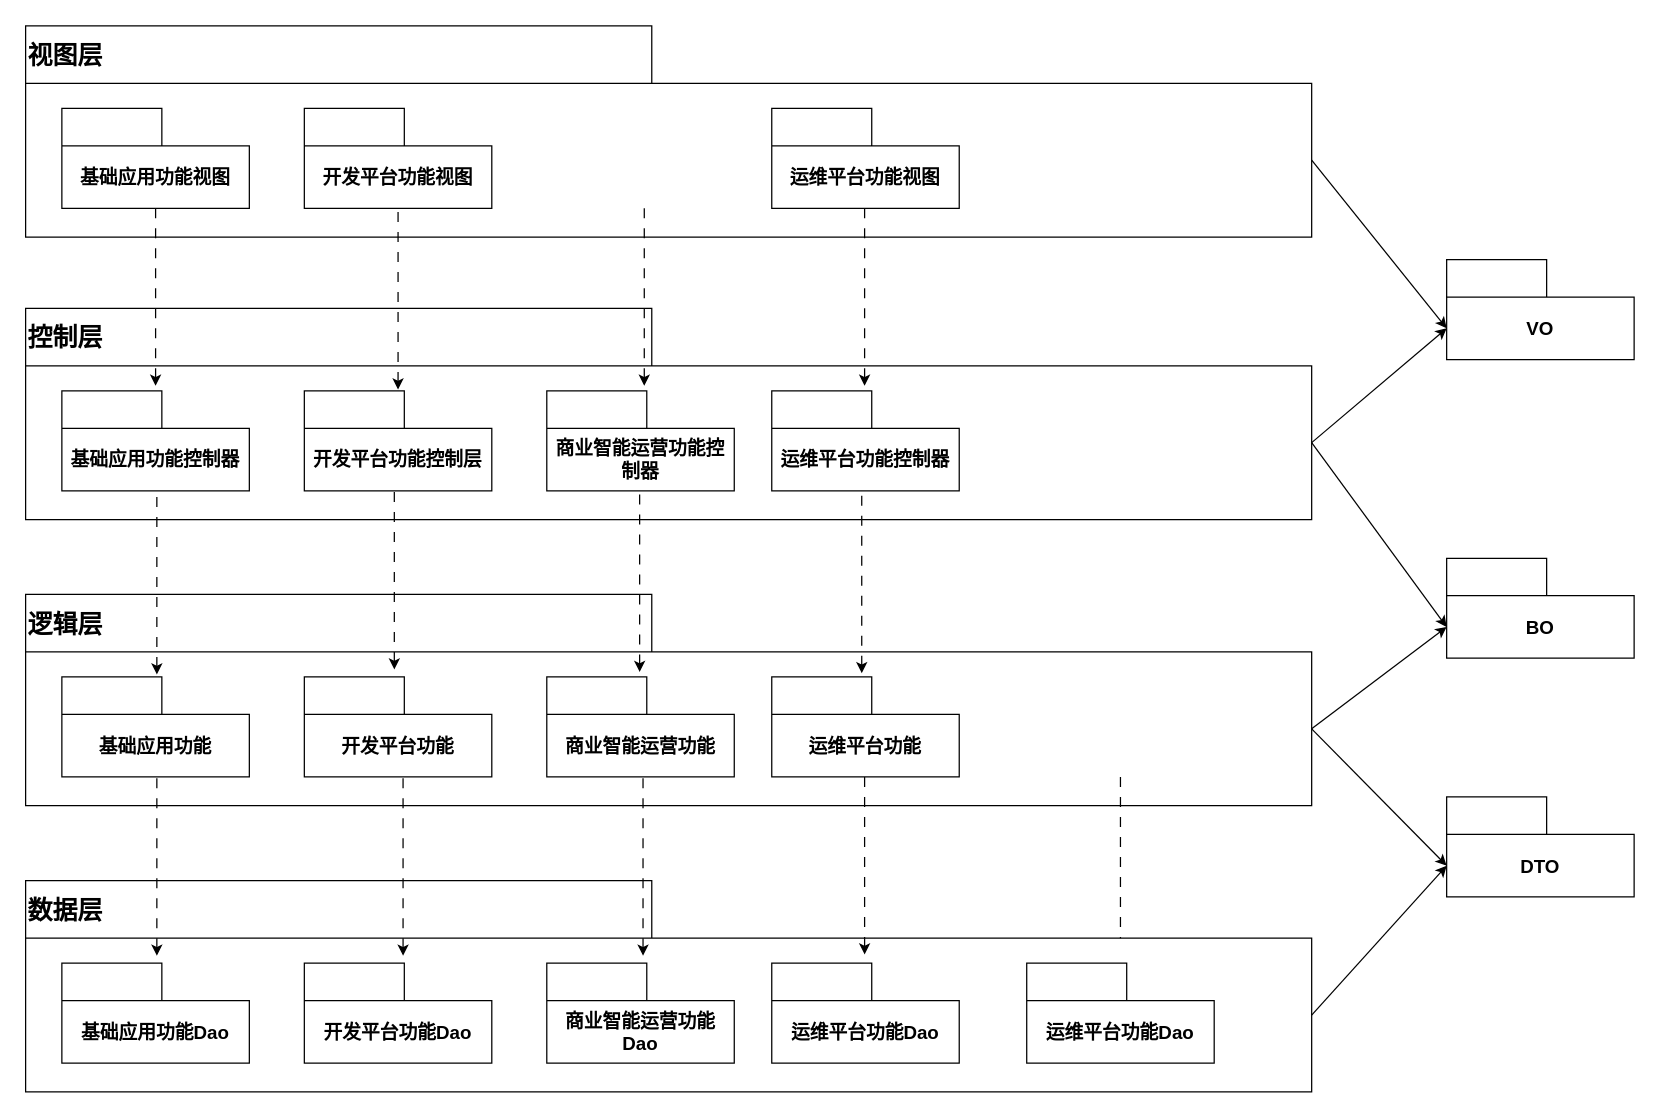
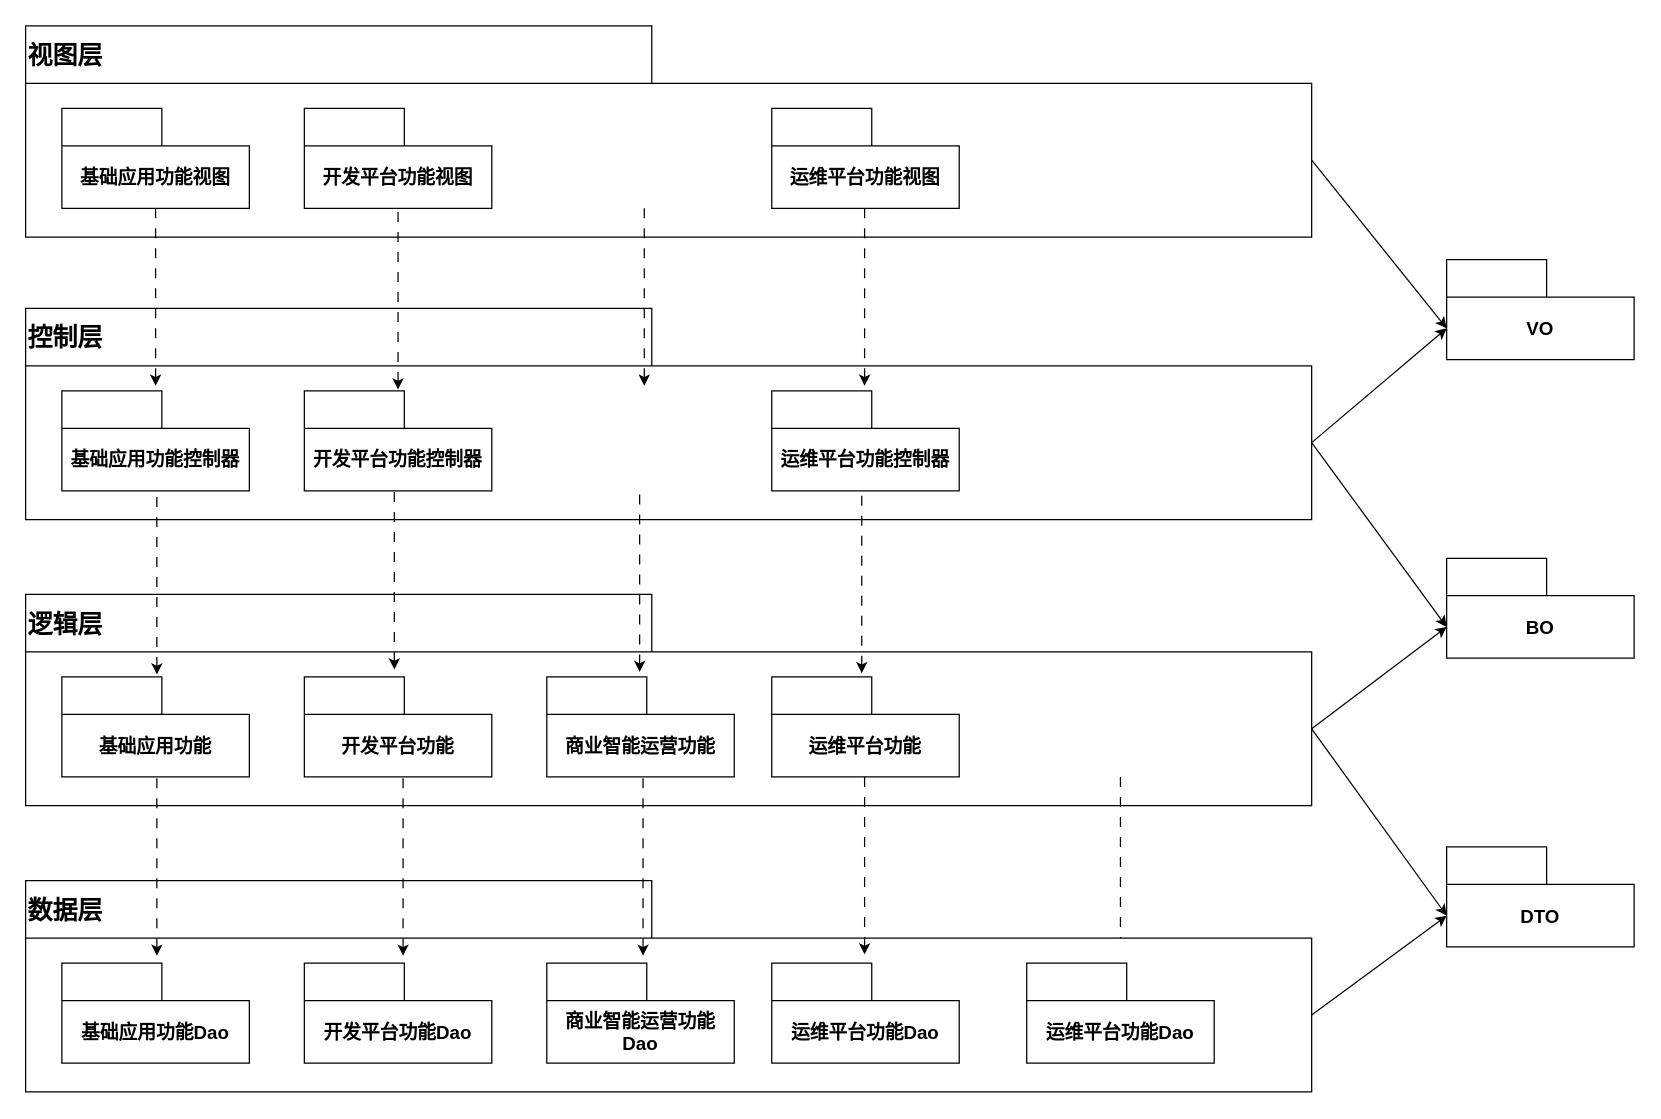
  <mxCell id="0" />
  <mxCell id="1" parent="0" />
  <mxCell id="2" value="&lt;font style=&quot;font-size: 20px;&quot;&gt;控制层&lt;/font&gt;" style="shape=folder;fontStyle=1;tabWidth=501;tabHeight=46;tabPosition=left;html=1;boundedLbl=1;labelInHeader=1;container=1;collapsible=0;recursiveResize=0;whiteSpace=wrap;align=left;" vertex="1" parent="1"><mxGeometry x="20" y="246" width="1029" height="169" as="geometry" /></mxCell>
  <mxCell id="3" value="&lt;font style=&quot;font-size: 15px;&quot;&gt;基础应用功能控制器&lt;/font&gt;" style="shape=folder;fontStyle=1;tabWidth=80;tabHeight=30;tabPosition=left;html=1;boundedLbl=1;whiteSpace=wrap;" vertex="1" parent="2"><mxGeometry x="29" y="66" width="150" height="80" as="geometry" /></mxCell>
- <mxCell id="4" value="&lt;font style=&quot;font-size: 15px;&quot;&gt;开发平台功能&lt;/font&gt;&lt;span style=&quot;font-size: 15px;&quot;&gt;控制层&lt;/span&gt;" style="shape=folder;fontStyle=1;tabWidth=80;tabHeight=30;tabPosition=left;html=1;boundedLbl=1;whiteSpace=wrap;" vertex="1" parent="2"><mxGeometry x="223" y="66" width="150" height="80" as="geometry" /></mxCell>
- <mxCell id="5" value="&lt;font style=&quot;font-size: 15px;&quot;&gt;商业智能运营功能&lt;/font&gt;&lt;span style=&quot;font-size: 15px;&quot;&gt;控制器&lt;/span&gt;" style="shape=folder;fontStyle=1;tabWidth=80;tabHeight=30;tabPosition=left;html=1;boundedLbl=1;whiteSpace=wrap;" vertex="1" parent="2"><mxGeometry x="417" y="66" width="150" height="80" as="geometry" /></mxCell>
+ <mxCell id="4" value="&lt;font style=&quot;font-size: 15px;&quot;&gt;开发平台功能&lt;/font&gt;&lt;span style=&quot;font-size: 15px;&quot;&gt;控制器&lt;/span&gt;" style="shape=folder;fontStyle=1;tabWidth=80;tabHeight=30;tabPosition=left;html=1;boundedLbl=1;whiteSpace=wrap;" vertex="1" parent="2"><mxGeometry x="223" y="66" width="150" height="80" as="geometry" /></mxCell>
  <mxCell id="6" value="&lt;font style=&quot;font-size: 15px;&quot;&gt;运维平台功能&lt;/font&gt;&lt;span style=&quot;font-size: 15px;&quot;&gt;控制器&lt;/span&gt;" style="shape=folder;fontStyle=1;tabWidth=80;tabHeight=30;tabPosition=left;html=1;boundedLbl=1;whiteSpace=wrap;" vertex="1" parent="2"><mxGeometry x="597" y="66" width="150" height="80" as="geometry" /></mxCell>
  <mxCell id="7" value="&lt;font style=&quot;font-size: 20px;&quot;&gt;逻辑层&lt;/font&gt;" style="shape=folder;fontStyle=1;tabWidth=501;tabHeight=46;tabPosition=left;html=1;boundedLbl=1;labelInHeader=1;container=1;collapsible=0;recursiveResize=0;whiteSpace=wrap;align=left;" vertex="1" parent="1"><mxGeometry x="20" y="475" width="1029" height="169" as="geometry" /></mxCell>
  <mxCell id="8" value="&lt;font style=&quot;font-size: 15px;&quot;&gt;基础应用功能&lt;/font&gt;" style="shape=folder;fontStyle=1;tabWidth=80;tabHeight=30;tabPosition=left;html=1;boundedLbl=1;whiteSpace=wrap;" vertex="1" parent="7"><mxGeometry x="29" y="66" width="150" height="80" as="geometry" /></mxCell>
  <mxCell id="9" value="&lt;font style=&quot;font-size: 15px;&quot;&gt;开发平台功能&lt;/font&gt;" style="shape=folder;fontStyle=1;tabWidth=80;tabHeight=30;tabPosition=left;html=1;boundedLbl=1;whiteSpace=wrap;" vertex="1" parent="7"><mxGeometry x="223" y="66" width="150" height="80" as="geometry" /></mxCell>
  <mxCell id="10" value="&lt;font style=&quot;font-size: 15px;&quot;&gt;商业智能运营功能&lt;/font&gt;" style="shape=folder;fontStyle=1;tabWidth=80;tabHeight=30;tabPosition=left;html=1;boundedLbl=1;whiteSpace=wrap;" vertex="1" parent="7"><mxGeometry x="417" y="66" width="150" height="80" as="geometry" /></mxCell>
  <mxCell id="11" value="&lt;font style=&quot;font-size: 15px;&quot;&gt;运维平台功能&lt;/font&gt;" style="shape=folder;fontStyle=1;tabWidth=80;tabHeight=30;tabPosition=left;html=1;boundedLbl=1;whiteSpace=wrap;" vertex="1" parent="7"><mxGeometry x="597" y="66" width="150" height="80" as="geometry" /></mxCell>
  <mxCell id="12" value="" style="endArrow=classic;html=1;rounded=0;dashed=1;dashPattern=8 8;exitX=0.5;exitY=1;exitDx=0;exitDy=0;exitPerimeter=0;verticalAlign=middle;startSize=6;" edge="1" parent="7"><mxGeometry width="50" height="50" relative="1" as="geometry"><mxPoint x="491.29" y="-80" as="sourcePoint" /><mxPoint x="491.29" y="62" as="targetPoint" /></mxGeometry></mxCell>
  <mxCell id="13" value="" style="endArrow=classic;html=1;rounded=0;dashed=1;dashPattern=8 8;exitX=0.5;exitY=1;exitDx=0;exitDy=0;exitPerimeter=0;verticalAlign=middle;startSize=6;" edge="1" parent="7"><mxGeometry width="50" height="50" relative="1" as="geometry"><mxPoint x="876" y="146" as="sourcePoint" /><mxPoint x="876" y="288" as="targetPoint" /></mxGeometry></mxCell>
  <mxCell id="14" value="&lt;span style=&quot;font-size: 20px;&quot;&gt;数据层&lt;/span&gt;" style="shape=folder;fontStyle=1;tabWidth=501;tabHeight=46;tabPosition=left;html=1;boundedLbl=1;labelInHeader=1;container=1;collapsible=0;recursiveResize=0;whiteSpace=wrap;align=left;" vertex="1" parent="1"><mxGeometry x="20" y="704" width="1029" height="169" as="geometry" /></mxCell>
  <mxCell id="15" value="&lt;font style=&quot;font-size: 15px;&quot;&gt;基础应用功能Dao&lt;/font&gt;" style="shape=folder;fontStyle=1;tabWidth=80;tabHeight=30;tabPosition=left;html=1;boundedLbl=1;whiteSpace=wrap;" vertex="1" parent="14"><mxGeometry x="29" y="66" width="150" height="80" as="geometry" /></mxCell>
  <mxCell id="16" value="&lt;font style=&quot;font-size: 15px;&quot;&gt;开发平台功能&lt;/font&gt;&lt;span style=&quot;font-size: 15px;&quot;&gt;Dao&lt;/span&gt;" style="shape=folder;fontStyle=1;tabWidth=80;tabHeight=30;tabPosition=left;html=1;boundedLbl=1;whiteSpace=wrap;" vertex="1" parent="14"><mxGeometry x="223" y="66" width="150" height="80" as="geometry" /></mxCell>
  <mxCell id="17" value="&lt;font style=&quot;font-size: 15px;&quot;&gt;商业智能运营功能&lt;/font&gt;&lt;span style=&quot;font-size: 15px;&quot;&gt;Dao&lt;/span&gt;" style="shape=folder;fontStyle=1;tabWidth=80;tabHeight=30;tabPosition=left;html=1;boundedLbl=1;whiteSpace=wrap;" vertex="1" parent="14"><mxGeometry x="417" y="66" width="150" height="80" as="geometry" /></mxCell>
  <mxCell id="18" value="&lt;font style=&quot;font-size: 15px;&quot;&gt;运维平台功能&lt;/font&gt;&lt;span style=&quot;font-size: 15px;&quot;&gt;Dao&lt;/span&gt;" style="shape=folder;fontStyle=1;tabWidth=80;tabHeight=30;tabPosition=left;html=1;boundedLbl=1;whiteSpace=wrap;" vertex="1" parent="14"><mxGeometry x="597" y="66" width="150" height="80" as="geometry" /></mxCell>
  <mxCell id="19" value="&lt;font style=&quot;font-size: 15px;&quot;&gt;运维平台功能&lt;/font&gt;&lt;span style=&quot;font-size: 15px;&quot;&gt;Dao&lt;/span&gt;" style="shape=folder;fontStyle=1;tabWidth=80;tabHeight=30;tabPosition=left;html=1;boundedLbl=1;whiteSpace=wrap;" vertex="1" parent="14"><mxGeometry x="801" y="66" width="150" height="80" as="geometry" /></mxCell>
  <mxCell id="20" value="" style="endArrow=classic;html=1;rounded=0;dashed=1;dashPattern=8 8;exitX=0.5;exitY=1;exitDx=0;exitDy=0;exitPerimeter=0;verticalAlign=middle;startSize=6;" edge="1" parent="14"><mxGeometry width="50" height="50" relative="1" as="geometry"><mxPoint x="671.29" y="-83" as="sourcePoint" /><mxPoint x="671.29" y="59" as="targetPoint" /></mxGeometry></mxCell>
  <mxCell id="21" value="&lt;font style=&quot;font-size: 20px;&quot;&gt;视图层&lt;/font&gt;" style="shape=folder;fontStyle=1;tabWidth=501;tabHeight=46;tabPosition=left;html=1;boundedLbl=1;labelInHeader=1;container=1;collapsible=0;recursiveResize=0;whiteSpace=wrap;align=left;" vertex="1" parent="1"><mxGeometry x="20" y="20" width="1029" height="169" as="geometry" /></mxCell>
  <mxCell id="22" value="&lt;font style=&quot;font-size: 15px;&quot;&gt;基础应用功能视图&lt;/font&gt;" style="shape=folder;fontStyle=1;tabWidth=80;tabHeight=30;tabPosition=left;html=1;boundedLbl=1;whiteSpace=wrap;" vertex="1" parent="21"><mxGeometry x="29" y="66" width="150" height="80" as="geometry" /></mxCell>
  <mxCell id="23" value="&lt;font style=&quot;font-size: 15px;&quot;&gt;开发平台功能视图&lt;/font&gt;" style="shape=folder;fontStyle=1;tabWidth=80;tabHeight=30;tabPosition=left;html=1;boundedLbl=1;whiteSpace=wrap;" vertex="1" parent="21"><mxGeometry x="223" y="66" width="150" height="80" as="geometry" /></mxCell>
  <mxCell id="24" value="&lt;font style=&quot;font-size: 15px;&quot;&gt;运维平台功能视图&lt;/font&gt;" style="shape=folder;fontStyle=1;tabWidth=80;tabHeight=30;tabPosition=left;html=1;boundedLbl=1;whiteSpace=wrap;" vertex="1" parent="21"><mxGeometry x="597" y="66" width="150" height="80" as="geometry" /></mxCell>
  <mxCell id="25" value="" style="endArrow=classic;html=1;rounded=0;dashed=1;dashPattern=8 8;exitX=0.5;exitY=1;exitDx=0;exitDy=0;exitPerimeter=0;verticalAlign=middle;startSize=6;" edge="1" parent="21"><mxGeometry width="50" height="50" relative="1" as="geometry"><mxPoint x="495" y="146" as="sourcePoint" /><mxPoint x="495" y="288" as="targetPoint" /></mxGeometry></mxCell>
  <mxCell id="26" value="&lt;font style=&quot;font-size: 15px;&quot;&gt;VO&lt;/font&gt;" style="shape=folder;fontStyle=1;tabWidth=80;tabHeight=30;tabPosition=left;html=1;boundedLbl=1;whiteSpace=wrap;" vertex="1" parent="1"><mxGeometry x="1157" y="207" width="150" height="80" as="geometry" /></mxCell>
  <mxCell id="27" value="&lt;font style=&quot;font-size: 15px;&quot;&gt;BO&lt;/font&gt;&lt;span style=&quot;color: rgba(0, 0, 0, 0); font-family: monospace; font-size: 0px; font-weight: 400; text-align: start; text-wrap-mode: nowrap;&quot;&gt;%3CmxGraphModel%3E%3Croot%3E%3CmxCell%20id%3D%220%22%2F%3E%3CmxCell%20id%3D%221%22%20parent%3D%220%22%2F%3E%3CmxCell%20id%3D%222%22%20value%3D%22%26lt%3Bfont%20style%3D%26quot%3Bfont-size%3A%2015px%3B%26quot%3B%26gt%3BVO%26lt%3B%2Ffont%26gt%3B%22%20style%3D%22shape%3Dfolder%3BfontStyle%3D1%3BtabWidth%3D80%3BtabHeight%3D30%3BtabPosition%3Dleft%3Bhtml%3D1%3BboundedLbl%3D1%3BwhiteSpace%3Dwrap%3B%22%20vertex%3D%221%22%20parent%3D%221%22%3E%3CmxGeometry%20x%3D%221124%22%20y%3D%22647%22%20width%3D%22150%22%20height%3D%2280%22%20as%3D%22geometry%22%2F%3E%3C%2FmxCell%3E%3C%2Froot%3E%3C%2FmxGraphModel%3E&lt;/span&gt;" style="shape=folder;fontStyle=1;tabWidth=80;tabHeight=30;tabPosition=left;html=1;boundedLbl=1;whiteSpace=wrap;" vertex="1" parent="1"><mxGeometry x="1157" y="446" width="150" height="80" as="geometry" /></mxCell>
- <mxCell id="28" value="&lt;span style=&quot;font-size: 15px;&quot;&gt;DTO&lt;/span&gt;" style="shape=folder;fontStyle=1;tabWidth=80;tabHeight=30;tabPosition=left;html=1;boundedLbl=1;whiteSpace=wrap;" vertex="1" parent="1"><mxGeometry x="1157" y="637" width="150" height="80" as="geometry" /></mxCell>
+ <mxCell id="28" value="&lt;span style=&quot;font-size: 15px;&quot;&gt;DTO&lt;/span&gt;" style="shape=folder;fontStyle=1;tabWidth=80;tabHeight=30;tabPosition=left;html=1;boundedLbl=1;whiteSpace=wrap;" vertex="1" parent="1"><mxGeometry x="1157" y="677" width="150" height="80" as="geometry" /></mxCell>
  <mxCell id="29" value="" style="endArrow=classic;html=1;rounded=0;entryX=0;entryY=0;entryDx=0;entryDy=55;entryPerimeter=0;exitX=0;exitY=0;exitDx=1029;exitDy=107.5;exitPerimeter=0;" edge="1" parent="1" source="21" target="26"><mxGeometry width="50" height="50" relative="1" as="geometry"><mxPoint x="572" y="525" as="sourcePoint" /><mxPoint x="622" y="475" as="targetPoint" /></mxGeometry></mxCell>
  <mxCell id="30" value="" style="endArrow=classic;html=1;rounded=0;entryX=0;entryY=0;entryDx=0;entryDy=55;entryPerimeter=0;exitX=0;exitY=0;exitDx=1029;exitDy=107.5;exitPerimeter=0;" edge="1" parent="1" source="2" target="26"><mxGeometry width="50" height="50" relative="1" as="geometry"><mxPoint x="1059" y="138" as="sourcePoint" /><mxPoint x="1167" y="272" as="targetPoint" /></mxGeometry></mxCell>
  <mxCell id="31" value="" style="endArrow=classic;html=1;rounded=0;entryX=0;entryY=0;entryDx=0;entryDy=55;entryPerimeter=0;exitX=0;exitY=0;exitDx=1029;exitDy=107.5;exitPerimeter=0;" edge="1" parent="1" source="7" target="27"><mxGeometry width="50" height="50" relative="1" as="geometry"><mxPoint x="1059" y="364" as="sourcePoint" /><mxPoint x="1167" y="272" as="targetPoint" /></mxGeometry></mxCell>
  <mxCell id="32" value="" style="endArrow=classic;html=1;rounded=0;entryX=0;entryY=0;entryDx=0;entryDy=55;entryPerimeter=0;exitX=0;exitY=0;exitDx=1029;exitDy=107.5;exitPerimeter=0;" edge="1" parent="1" source="2" target="27"><mxGeometry width="50" height="50" relative="1" as="geometry"><mxPoint x="1059" y="592" as="sourcePoint" /><mxPoint x="1167" y="511" as="targetPoint" /></mxGeometry></mxCell>
  <mxCell id="33" value="" style="endArrow=classic;html=1;rounded=0;entryX=0;entryY=0;entryDx=0;entryDy=55;entryPerimeter=0;exitX=0;exitY=0;exitDx=1029;exitDy=107.5;exitPerimeter=0;" edge="1" parent="1" source="7" target="28"><mxGeometry width="50" height="50" relative="1" as="geometry"><mxPoint x="1059" y="364" as="sourcePoint" /><mxPoint x="1167" y="511" as="targetPoint" /></mxGeometry></mxCell>
  <mxCell id="34" value="" style="endArrow=classic;html=1;rounded=0;entryX=0;entryY=0;entryDx=0;entryDy=55;entryPerimeter=0;exitX=0;exitY=0;exitDx=1029;exitDy=107.5;exitPerimeter=0;" edge="1" parent="1" source="14" target="28"><mxGeometry width="50" height="50" relative="1" as="geometry"><mxPoint x="1059" y="592" as="sourcePoint" /><mxPoint x="1167" y="742" as="targetPoint" /></mxGeometry></mxCell>
  <mxCell id="35" value="" style="endArrow=classic;html=1;rounded=0;dashed=1;dashPattern=8 8;exitX=0.5;exitY=1;exitDx=0;exitDy=0;exitPerimeter=0;verticalAlign=middle;startSize=6;" edge="1" parent="1" source="22"><mxGeometry width="50" height="50" relative="1" as="geometry"><mxPoint x="-326.35" y="-58.28" as="sourcePoint" /><mxPoint x="124" y="308" as="targetPoint" /></mxGeometry></mxCell>
  <mxCell id="36" value="" style="endArrow=classic;html=1;rounded=0;dashed=1;dashPattern=8 8;exitX=0.5;exitY=1;exitDx=0;exitDy=0;exitPerimeter=0;verticalAlign=middle;startSize=6;" edge="1" parent="1"><mxGeometry width="50" height="50" relative="1" as="geometry"><mxPoint x="318" y="169" as="sourcePoint" /><mxPoint x="318" y="311" as="targetPoint" /></mxGeometry></mxCell>
  <mxCell id="37" value="" style="endArrow=classic;html=1;rounded=0;dashed=1;dashPattern=8 8;exitX=0.5;exitY=1;exitDx=0;exitDy=0;exitPerimeter=0;verticalAlign=middle;startSize=6;" edge="1" parent="1"><mxGeometry width="50" height="50" relative="1" as="geometry"><mxPoint x="125" y="397" as="sourcePoint" /><mxPoint x="125" y="539" as="targetPoint" /></mxGeometry></mxCell>
  <mxCell id="38" value="" style="endArrow=classic;html=1;rounded=0;dashed=1;dashPattern=8 8;exitX=0.5;exitY=1;exitDx=0;exitDy=0;exitPerimeter=0;verticalAlign=middle;startSize=6;" edge="1" parent="1"><mxGeometry width="50" height="50" relative="1" as="geometry"><mxPoint x="315" y="393" as="sourcePoint" /><mxPoint x="315" y="535" as="targetPoint" /></mxGeometry></mxCell>
  <mxCell id="39" value="" style="endArrow=classic;html=1;rounded=0;dashed=1;dashPattern=8 8;exitX=0.5;exitY=1;exitDx=0;exitDy=0;exitPerimeter=0;verticalAlign=middle;startSize=6;" edge="1" parent="1"><mxGeometry width="50" height="50" relative="1" as="geometry"><mxPoint x="691.29" y="166" as="sourcePoint" /><mxPoint x="691.29" y="308" as="targetPoint" /></mxGeometry></mxCell>
  <mxCell id="40" value="" style="endArrow=classic;html=1;rounded=0;dashed=1;dashPattern=8 8;exitX=0.5;exitY=1;exitDx=0;exitDy=0;exitPerimeter=0;verticalAlign=middle;startSize=6;" edge="1" parent="1"><mxGeometry width="50" height="50" relative="1" as="geometry"><mxPoint x="689" y="396" as="sourcePoint" /><mxPoint x="689" y="538" as="targetPoint" /></mxGeometry></mxCell>
  <mxCell id="41" value="" style="endArrow=classic;html=1;rounded=0;dashed=1;dashPattern=8 8;exitX=0.5;exitY=1;exitDx=0;exitDy=0;exitPerimeter=0;verticalAlign=middle;startSize=6;" edge="1" parent="1"><mxGeometry width="50" height="50" relative="1" as="geometry"><mxPoint x="125" y="622" as="sourcePoint" /><mxPoint x="125" y="764" as="targetPoint" /></mxGeometry></mxCell>
  <mxCell id="42" value="" style="endArrow=classic;html=1;rounded=0;dashed=1;dashPattern=8 8;exitX=0.5;exitY=1;exitDx=0;exitDy=0;exitPerimeter=0;verticalAlign=middle;startSize=6;" edge="1" parent="1"><mxGeometry width="50" height="50" relative="1" as="geometry"><mxPoint x="322" y="622" as="sourcePoint" /><mxPoint x="322" y="764" as="targetPoint" /></mxGeometry></mxCell>
  <mxCell id="43" value="" style="endArrow=classic;html=1;rounded=0;dashed=1;dashPattern=8 8;exitX=0.5;exitY=1;exitDx=0;exitDy=0;exitPerimeter=0;verticalAlign=middle;startSize=6;" edge="1" parent="1"><mxGeometry width="50" height="50" relative="1" as="geometry"><mxPoint x="514" y="622" as="sourcePoint" /><mxPoint x="514" y="764" as="targetPoint" /></mxGeometry></mxCell>
